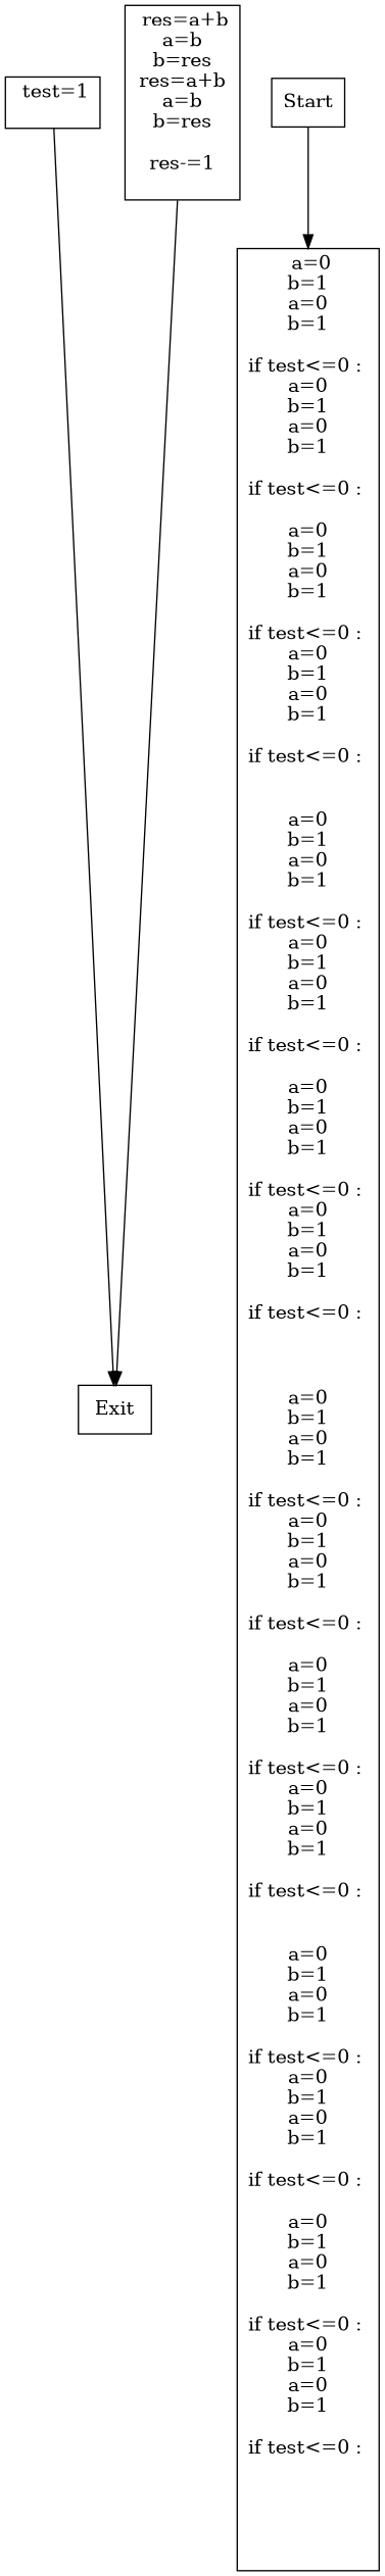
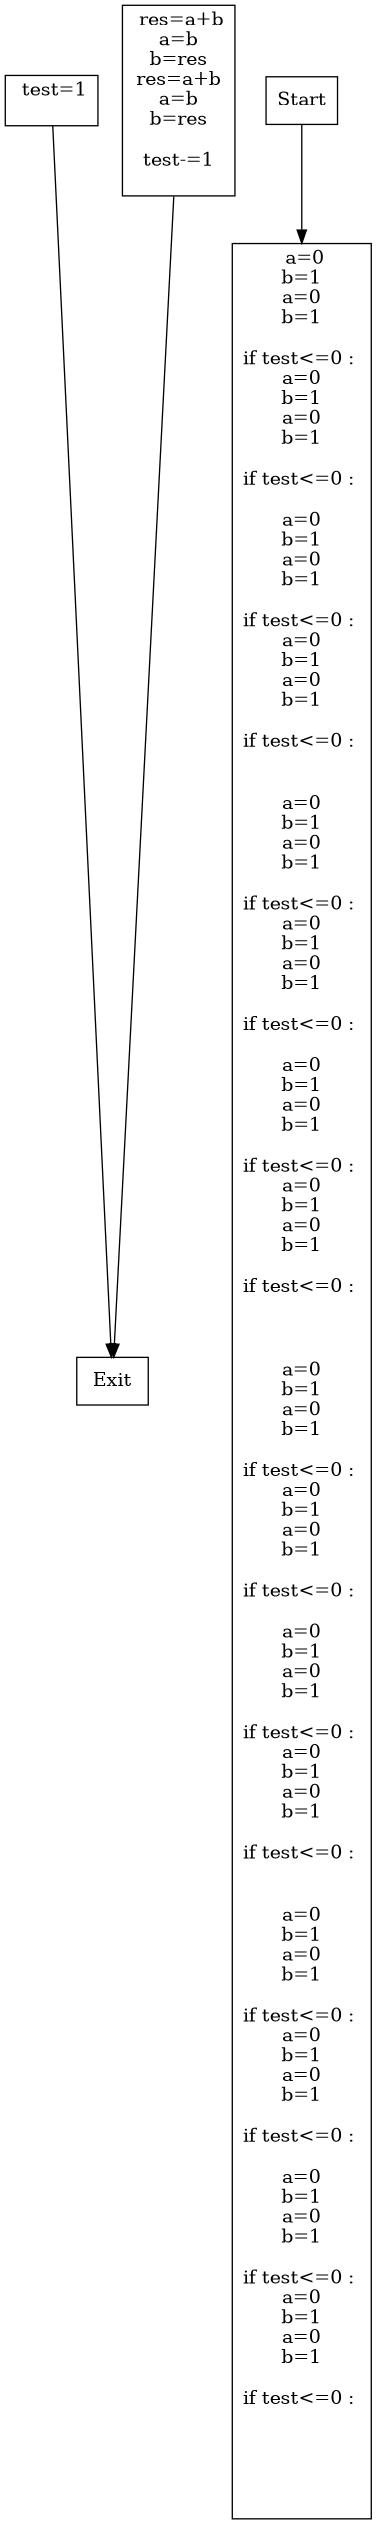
  digraph {
    node [shape=rectangle]
    n1 [label=Exit]
    n2 [label=" test=1\n "]
-   n3 [label=" res=a+b\na=b\nb=res\nres=a+b\na=b\nb=res\n\nres-=1\n "]
+   n3 [label=" res=a+b\na=b\nb=res\nres=a+b\na=b\nb=res\n\ntest-=1\n "]
    n4 [label=" a=0\nb=1\na=0\nb=1\n\nif test<=0 : \na=0\nb=1\na=0\nb=1\n\nif test<=0 : \n\na=0\nb=1\na=0\nb=1\n\nif test<=0 : \na=0\nb=1\na=0\nb=1\n\nif test<=0 : \n\n\na=0\nb=1\na=0\nb=1\n\nif test<=0 : \na=0\nb=1\na=0\nb=1\n\nif test<=0 : \n\na=0\nb=1\na=0\nb=1\n\nif test<=0 : \na=0\nb=1\na=0\nb=1\n\nif test<=0 : \n\n\n\na=0\nb=1\na=0\nb=1\n\nif test<=0 : \na=0\nb=1\na=0\nb=1\n\nif test<=0 : \n\na=0\nb=1\na=0\nb=1\n\nif test<=0 : \na=0\nb=1\na=0\nb=1\n\nif test<=0 : \n\n\na=0\nb=1\na=0\nb=1\n\nif test<=0 : \na=0\nb=1\na=0\nb=1\n\nif test<=0 : \n\na=0\nb=1\na=0\nb=1\n\nif test<=0 : \na=0\nb=1\na=0\nb=1\n\nif test<=0 : \n\n\n\n\n "]
    n5 [label=Start]
    n2 -> n1
    n3 -> n1
    n5 -> n4
  }
